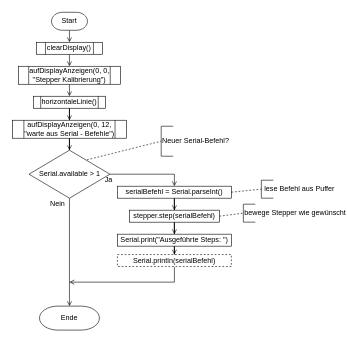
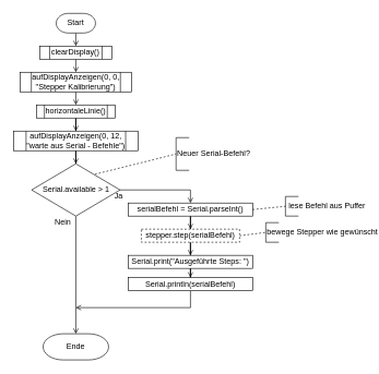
  <mxCell id="0" />
  <mxCell id="1" parent="0" />
  <mxCell id="2" style="edgeStyle=orthogonalEdgeStyle;orthogonalLoop=1;jettySize=auto;html=1;exitX=0.5;exitY=1;exitDx=0;exitDy=0;exitPerimeter=0;entryX=0.5;entryY=0;entryDx=0;entryDy=0;endArrow=open;endFill=0;snapToPoint=0;fixDash=0;" edge="1" parent="1" source="3" target="5"><mxGeometry relative="1" as="geometry" /></mxCell>
  <mxCell id="3" value="Start" style="strokeWidth=1;html=1;shape=mxgraph.flowchart.terminator;whiteSpace=wrap;labelBackgroundColor=none;labelBorderColor=none;snapToPoint=0;fixDash=0;" vertex="1" parent="1"><mxGeometry x="85" y="20" width="60" height="30" as="geometry" /></mxCell>
  <mxCell id="4" style="edgeStyle=orthogonalEdgeStyle;orthogonalLoop=1;jettySize=auto;html=1;exitX=0.5;exitY=1;exitDx=0;exitDy=0;entryX=0.5;entryY=0;entryDx=0;entryDy=0;endArrow=open;endFill=0;snapToPoint=0;fixDash=0;" edge="1" parent="1" source="5" target="7"><mxGeometry relative="1" as="geometry" /></mxCell>
  <mxCell id="5" value="clearDisplay()" style="verticalLabelPosition=middle;verticalAlign=middle;html=1;shape=process;whiteSpace=wrap;size=0.14;arcSize=0;labelPosition=center;align=center;snapToPoint=0;fixDash=0;" vertex="1" parent="1"><mxGeometry x="60" y="70" width="110" height="20" as="geometry" /></mxCell>
  <mxCell id="6" style="edgeStyle=orthogonalEdgeStyle;rounded=0;orthogonalLoop=1;jettySize=auto;html=1;exitX=0.5;exitY=1;exitDx=0;exitDy=0;entryX=0.5;entryY=0;entryDx=0;entryDy=0;endArrow=open;endFill=0;snapToPoint=0;fixDash=0;" edge="1" parent="1" source="7" target="9"><mxGeometry relative="1" as="geometry" /></mxCell>
  <mxCell id="7" value="aufDisplayAnzeigen(0, 0, &quot;Stepper Kalibrierung&quot;)" style="shape=process;whiteSpace=wrap;html=1;backgroundOutline=1;strokeWidth=1;snapToPoint=0;fixDash=0;" vertex="1" parent="1"><mxGeometry x="30" y="110" width="170" height="30" as="geometry" /></mxCell>
  <mxCell id="8" style="edgeStyle=orthogonalEdgeStyle;rounded=0;orthogonalLoop=1;jettySize=auto;html=1;entryX=0.5;entryY=0;entryDx=0;entryDy=0;endArrow=open;endFill=0;" edge="1" parent="1" source="9" target="11"><mxGeometry relative="1" as="geometry" /></mxCell>
  <mxCell id="9" value="horizontaleLinie()" style="shape=process;whiteSpace=wrap;html=1;backgroundOutline=1;strokeWidth=1;snapToPoint=0;fixDash=0;" vertex="1" parent="1"><mxGeometry x="55" y="160" width="120" height="20" as="geometry" /></mxCell>
  <mxCell id="10" style="edgeStyle=orthogonalEdgeStyle;rounded=0;orthogonalLoop=1;jettySize=auto;html=1;entryX=0.5;entryY=0;entryDx=0;entryDy=0;entryPerimeter=0;endArrow=open;endFill=0;" edge="1" parent="1" source="11" target="14"><mxGeometry relative="1" as="geometry" /></mxCell>
  <mxCell id="11" value="aufDisplayAnzeigen(0, 12, &quot;warte aus Serial - Befehle&quot;)" style="shape=process;whiteSpace=wrap;html=1;backgroundOutline=1;strokeWidth=1;snapToPoint=0;fixDash=0;" vertex="1" parent="1"><mxGeometry x="20" y="200" width="190" height="30" as="geometry" /></mxCell>
  <mxCell id="12" style="edgeStyle=orthogonalEdgeStyle;rounded=0;orthogonalLoop=1;jettySize=auto;html=1;endArrow=open;endFill=0;" edge="1" parent="1" source="14" target="15"><mxGeometry relative="1" as="geometry"><mxPoint x="110" y="520" as="targetPoint" /></mxGeometry></mxCell>
  <mxCell id="13" style="edgeStyle=orthogonalEdgeStyle;rounded=0;orthogonalLoop=1;jettySize=auto;html=1;entryX=0.5;entryY=0;entryDx=0;entryDy=0;endArrow=open;endFill=0;" edge="1" parent="1" source="14" target="18"><mxGeometry relative="1" as="geometry" /></mxCell>
  <mxCell id="14" value="Serial.available &amp;gt; 1" style="strokeWidth=1;html=1;shape=mxgraph.flowchart.decision;whiteSpace=wrap;" vertex="1" parent="1"><mxGeometry x="47.5" y="250" width="135" height="80" as="geometry" /></mxCell>
  <mxCell id="15" value="Ende" style="strokeWidth=1;html=1;shape=mxgraph.flowchart.terminator;whiteSpace=wrap;" vertex="1" parent="1"><mxGeometry x="65" y="510" width="100" height="40" as="geometry" /></mxCell>
  <mxCell id="16" value="Nein" style="text;html=1;align=center;verticalAlign=middle;resizable=0;points=[];autosize=1;strokeColor=none;fillColor=none;" vertex="1" parent="1"><mxGeometry x="75" y="330" width="40" height="20" as="geometry" /></mxCell>
  <mxCell id="17" style="edgeStyle=orthogonalEdgeStyle;rounded=0;orthogonalLoop=1;jettySize=auto;html=1;entryX=0.5;entryY=0;entryDx=0;entryDy=0;endArrow=open;endFill=0;" edge="1" parent="1" source="18" target="29"><mxGeometry relative="1" as="geometry"><mxPoint x="290" y="350" as="targetPoint" /></mxGeometry></mxCell>
  <mxCell id="18" value="serialBefehl = Serial.parseInt()" style="whiteSpace=wrap;html=1;strokeWidth=1;" vertex="1" parent="1"><mxGeometry x="195" y="310" width="190" height="20" as="geometry" /></mxCell>
  <mxCell id="19" value="Ja" style="text;html=1;align=center;verticalAlign=middle;resizable=0;points=[];autosize=1;strokeColor=none;fillColor=none;" vertex="1" parent="1"><mxGeometry x="165" y="290" width="30" height="20" as="geometry" /></mxCell>
  <mxCell id="20" value="Neuer Serial-Befehl?" style="strokeWidth=1;html=1;shape=mxgraph.flowchart.annotation_1;align=left;pointerEvents=1;" vertex="1" parent="1"><mxGeometry x="268" y="210" width="20" height="50" as="geometry" /></mxCell>
  <mxCell id="21" value="" style="endArrow=none;dashed=1;html=1;rounded=0;entryX=0;entryY=0.5;entryDx=0;entryDy=0;entryPerimeter=0;exitX=0.716;exitY=0.2;exitDx=0;exitDy=0;exitPerimeter=0;" edge="1" parent="1" source="14" target="20"><mxGeometry width="50" height="50" relative="1" as="geometry"><mxPoint x="225" y="340" as="sourcePoint" /><mxPoint x="275" y="290" as="targetPoint" /></mxGeometry></mxCell>
  <mxCell id="22" value="&amp;nbsp;lese Befehl aus Puffer" style="strokeWidth=1;html=1;shape=mxgraph.flowchart.annotation_1;align=left;pointerEvents=1;" vertex="1" parent="1"><mxGeometry x="435" y="300" width="20" height="30" as="geometry" /></mxCell>
  <mxCell id="23" value="" style="endArrow=none;dashed=1;html=1;rounded=0;entryX=0;entryY=0.5;entryDx=0;entryDy=0;entryPerimeter=0;exitX=1;exitY=0.5;exitDx=0;exitDy=0;" edge="1" parent="1" source="18" target="22"><mxGeometry width="50" height="50" relative="1" as="geometry"><mxPoint x="305" y="300" as="sourcePoint" /><mxPoint x="355" y="250" as="targetPoint" /></mxGeometry></mxCell>
  <mxCell id="24" style="edgeStyle=orthogonalEdgeStyle;rounded=0;orthogonalLoop=1;jettySize=auto;html=1;exitX=0.5;exitY=1;exitDx=0;exitDy=0;exitPerimeter=0;endArrow=open;endFill=0;" edge="1" parent="1" source="22" target="22"><mxGeometry relative="1" as="geometry" /></mxCell>
  <mxCell id="25" value="bewege Stepper wie gewünscht" style="strokeWidth=1;html=1;shape=mxgraph.flowchart.annotation_1;align=left;pointerEvents=1;" vertex="1" parent="1"><mxGeometry x="405" y="340" width="20" height="30" as="geometry" /></mxCell>
  <mxCell id="26" value="" style="endArrow=none;dashed=1;html=1;rounded=0;entryX=0;entryY=0.5;entryDx=0;entryDy=0;entryPerimeter=0;exitX=1;exitY=0.5;exitDx=0;exitDy=0;" edge="1" parent="1" target="25" source="29"><mxGeometry width="50" height="50" relative="1" as="geometry"><mxPoint x="380" y="365" as="sourcePoint" /><mxPoint x="355" y="299.43" as="targetPoint" /></mxGeometry></mxCell>
  <mxCell id="27" style="edgeStyle=orthogonalEdgeStyle;rounded=0;orthogonalLoop=1;jettySize=auto;html=1;exitX=0.5;exitY=1;exitDx=0;exitDy=0;exitPerimeter=0;endArrow=open;endFill=0;" edge="1" parent="1" source="25" target="25"><mxGeometry relative="1" as="geometry" /></mxCell>
  <mxCell id="28" value="" style="edgeStyle=orthogonalEdgeStyle;rounded=0;orthogonalLoop=1;jettySize=auto;html=1;endArrow=open;endFill=0;" edge="1" parent="1" source="29" target="31"><mxGeometry relative="1" as="geometry" /></mxCell>
- <mxCell id="29" value="&lt;span&gt;stepper.step(serialBefehl)&lt;/span&gt;" style="rounded=0;whiteSpace=wrap;html=1;strokeWidth=1;" vertex="1" parent="1"><mxGeometry x="215" y="350" width="150" height="20" as="geometry" /></mxCell>
+ <mxCell id="29" value="&lt;span&gt;stepper.step(serialBefehl)&lt;/span&gt;" style="rounded=0;whiteSpace=wrap;html=1;strokeWidth=1;dashed=1;" vertex="1" parent="1"><mxGeometry x="215" y="350" width="150" height="20" as="geometry" /></mxCell>
  <mxCell id="30" value="" style="edgeStyle=orthogonalEdgeStyle;rounded=0;orthogonalLoop=1;jettySize=auto;html=1;endArrow=open;endFill=0;" edge="1" parent="1" source="31" target="33"><mxGeometry relative="1" as="geometry" /></mxCell>
  <mxCell id="31" value="&lt;div&gt;Serial.print(&quot;Ausgeführte Steps: &quot;)&lt;/div&gt;" style="rounded=0;whiteSpace=wrap;html=1;strokeWidth=1;align=center;" vertex="1" parent="1"><mxGeometry x="195" y="390" width="190" height="20" as="geometry" /></mxCell>
  <mxCell id="32" style="edgeStyle=orthogonalEdgeStyle;rounded=0;orthogonalLoop=1;jettySize=auto;html=1;endArrow=open;endFill=0;" edge="1" parent="1" source="33"><mxGeometry relative="1" as="geometry"><mxPoint x="115" y="470" as="targetPoint" /><Array as="points"><mxPoint x="290" y="470" /><mxPoint x="115" y="470" /></Array></mxGeometry></mxCell>
- <mxCell id="33" value="&lt;div&gt;Serial.println(serialBefehl)&lt;/div&gt;" style="rounded=0;whiteSpace=wrap;html=1;strokeWidth=1;align=center;dashed=1;" vertex="1" parent="1"><mxGeometry x="195" y="424" width="190" height="20" as="geometry" /></mxCell>
+ <mxCell id="33" value="&lt;div&gt;Serial.println(serialBefehl)&lt;/div&gt;" style="rounded=0;whiteSpace=wrap;html=1;strokeWidth=1;align=center;" vertex="1" parent="1"><mxGeometry x="195" y="424" width="190" height="20" as="geometry" /></mxCell>
